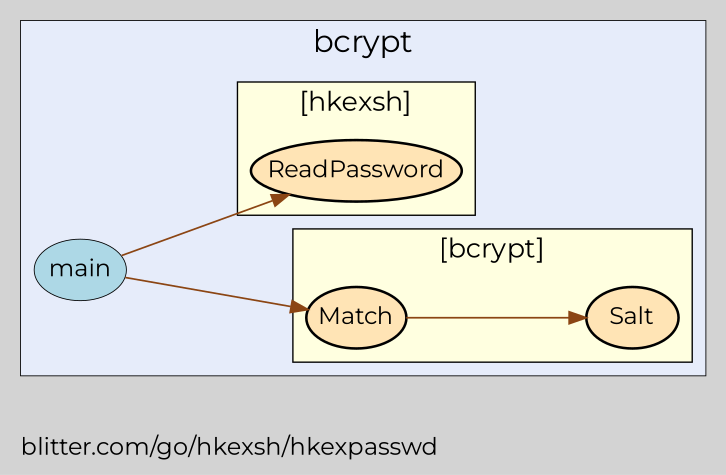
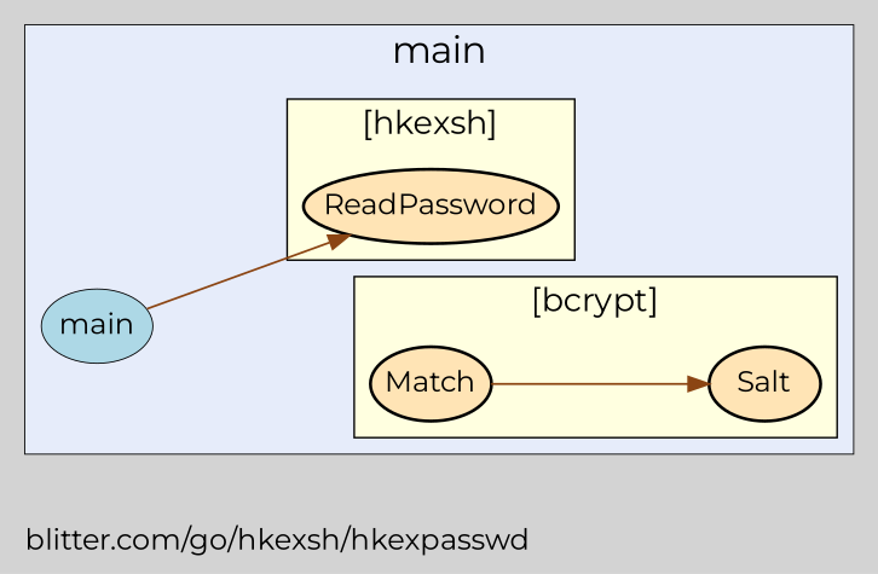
  digraph {
    bgcolor=lightgray
    fontname=Montserrat
    fontsize=14
    label="blitter.com/go/hkexsh/hkexpasswd"
    labeljust=l
    nodesep=0.35
    penwidth=0.5
    rankdir=LR
    style=solid
    node [fillcolor=moccasin fontname=Montserrat margin="0.05,0.0" penwidth=1.5 shape=ellipse style=filled]
    edge [color=saddlebrown fontname=Montserrat minlen=2]
    n1 [label=Salt]
    n2 [label=Match]
    n3 [label=ReadPassword]
    n4 [fillcolor=lightblue label=main penwidth=0.5]
    subgraph cluster_1 {
      bgcolor="#e6ecfa"
      fontsize=18
-     label=bcrypt
+     label=main
      labeljust=c
      labelloc=t
      n4
      subgraph cluster_2 {
        bgcolor="#e6ecfa"
        fillcolor=lightyellow
        fontsize=16
        label="[bcrypt]"
        labeljust=c
        labelloc=t
        penwidth=0.8
        rank=sink
        style=filled
        n1
        n2
      }
      subgraph cluster_3 {
        bgcolor="#e6ecfa"
        fillcolor=lightyellow
        fontsize=16
        label="[hkexsh]"
        labeljust=c
        labelloc=t
        penwidth=0.8
        rank=sink
        style=filled
        n3
      }
    }
    n2 -> n1
-   n4 -> n2
    n4 -> n3
  }
